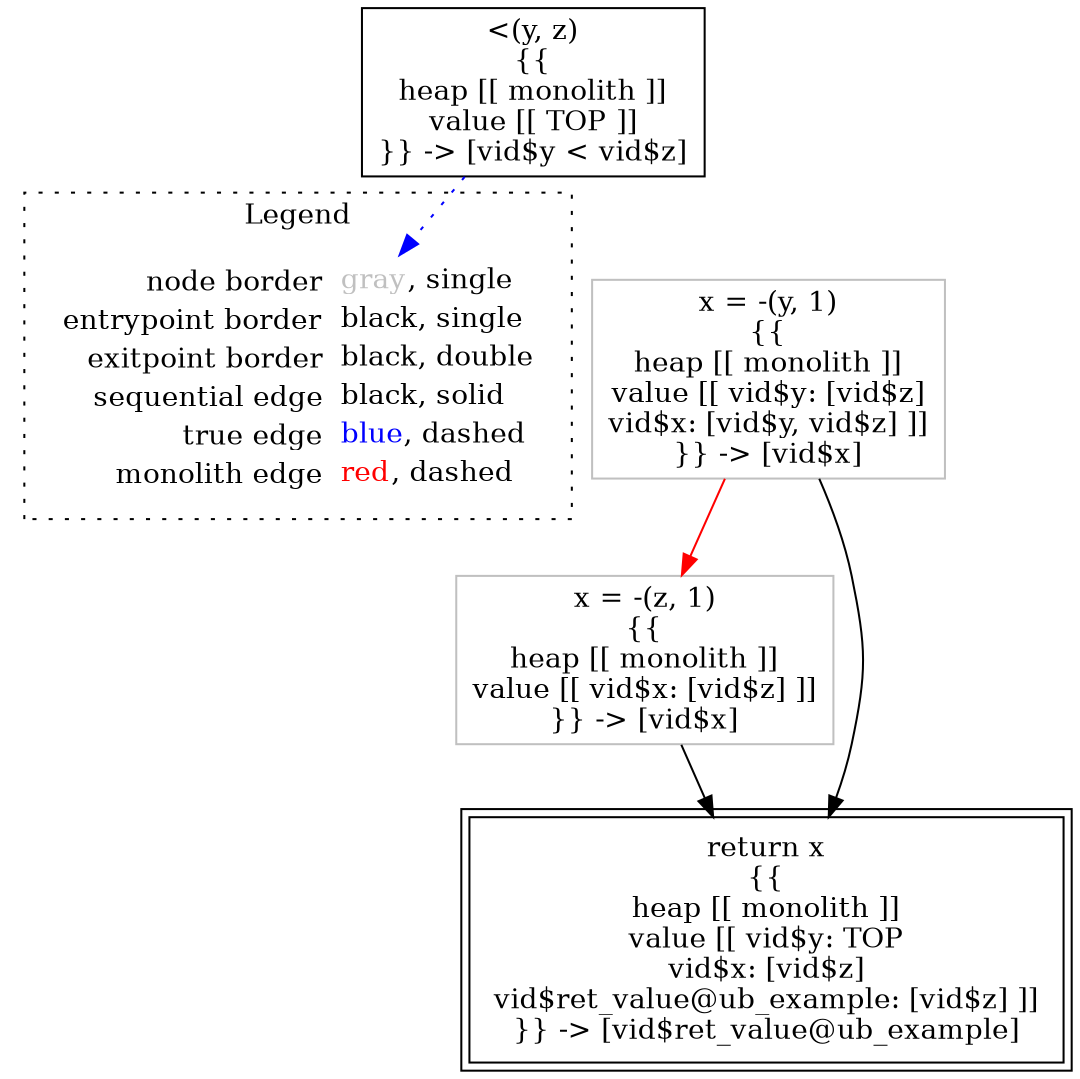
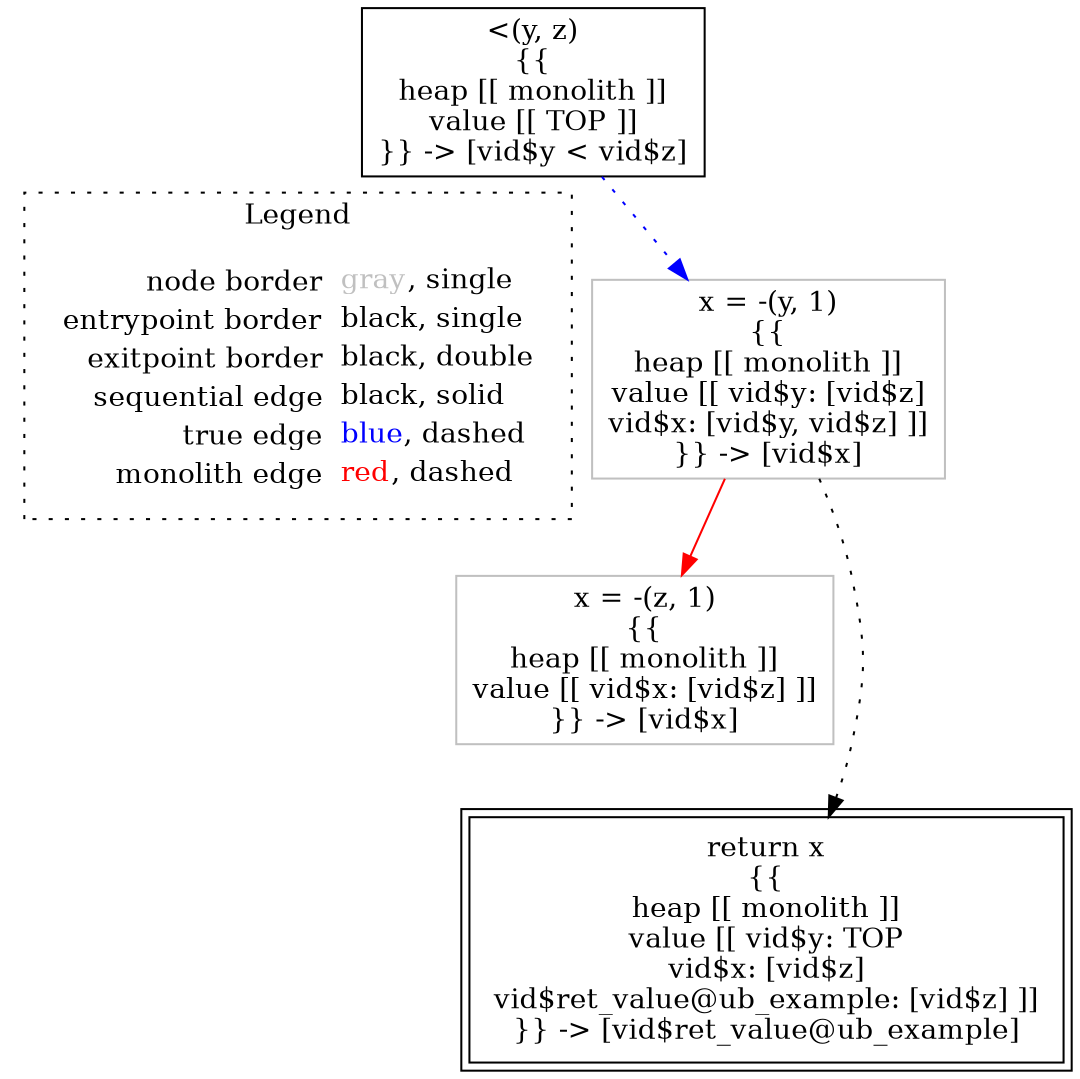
  digraph {
    node [shape=rect color=black]
    edge [color=black style=dotted]
    n1 [label=<<table border="0" cellpadding="2" cellspacing="0" cellborder="0"><tr><td align="right">node border&nbsp;</td><td align="left"><font color="gray">gray</font>, single</td></tr><tr><td align="right">entrypoint border&nbsp;</td><td align="left"><font color="black">black</font>, single</td></tr><tr><td align="right">exitpoint border&nbsp;</td><td align="left"><font color="black">black</font>, double</td></tr><tr><td align="right">sequential edge&nbsp;</td><td align="left"><font color="black">black</font>, solid</td></tr><tr><td align="right">true edge&nbsp;</td><td align="left"><font color="blue">blue</font>, dashed</td></tr><tr><td align="right">monolith edge&nbsp;</td><td align="left"><font color="red">red</font>, dashed</td></tr></table>> shape=plaintext color=""]
    n2 [label=<&lt;(y, z)<BR/>{{<BR/>heap [[ monolith ]]<BR/>value [[ TOP ]]<BR/>}} -&gt; [vid$y &lt; vid$z]>]
    n3 [color=gray label=<x = -(y, 1)<BR/>{{<BR/>heap [[ monolith ]]<BR/>value [[ vid$y: [vid$z]<BR/>vid$x: [vid$y, vid$z] ]]<BR/>}} -&gt; [vid$x]>]
    n4 [color=gray label=<x = -(z, 1)<BR/>{{<BR/>heap [[ monolith ]]<BR/>value [[ vid$x: [vid$z] ]]<BR/>}} -&gt; [vid$x]>]
    n5 [label=<return x<BR/>{{<BR/>heap [[ monolith ]]<BR/>value [[ vid$y: TOP<BR/>vid$x: [vid$z]<BR/>vid$ret_value@ub_example: [vid$z] ]]<BR/>}} -&gt; [vid$ret_value@ub_example]> peripheries=2]
    subgraph cluster_1 {
      label=Legend
      style=dotted
      n1
    }
-   n2 -> n1 [color=blue]
+   n2 -> n3 [color=blue]
    n3 -> n4 [color=red style=solid]
-   n3 -> n5 [style=solid]
-   n4 -> n5 [style=solid]
+   n3 -> n5
  }
